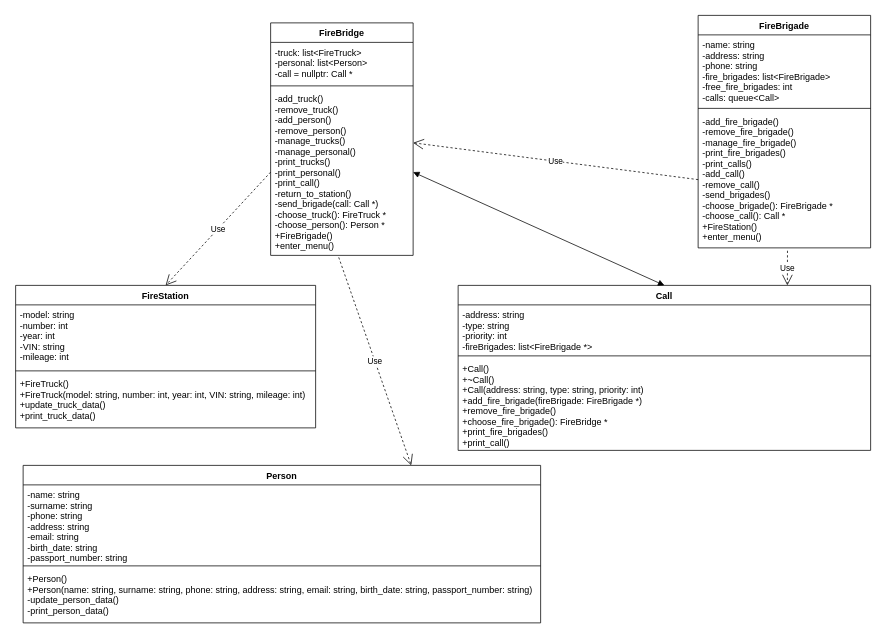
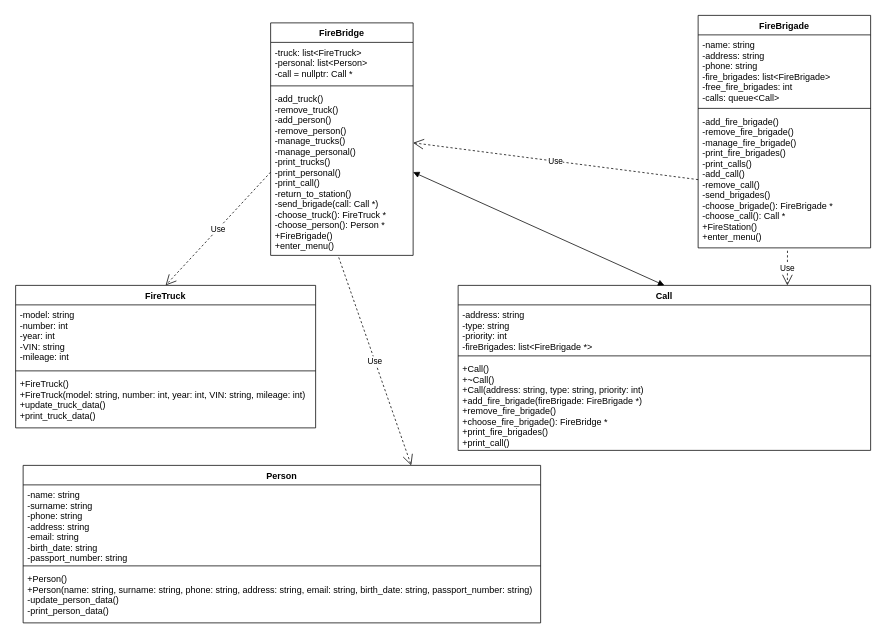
  <mxCell id="0" />
  <mxCell id="1" parent="0" />
  <mxCell id="2" value="FireBrigade" style="swimlane;fontStyle=1;align=center;verticalAlign=top;childLayout=stackLayout;horizontal=1;startSize=26;horizontalStack=0;resizeParent=1;resizeParentMax=0;resizeLast=0;collapsible=1;marginBottom=0;" vertex="1" parent="1"><mxGeometry x="930" width="230" height="310" as="geometry" y="20" /></mxCell>
  <mxCell id="3" value="-name: string&#10;-address: string&#10;-phone: string&#10;-fire_brigades: list&lt;FireBrigade&gt;&#10;-free_fire_brigades: int&#10;-calls: queue&lt;Call&gt;" style="text;strokeColor=none;fillColor=none;align=left;verticalAlign=top;spacingLeft=4;spacingRight=4;overflow=hidden;rotatable=0;points=[[0,0.5],[1,0.5]];portConstraint=eastwest;" vertex="1" parent="2"><mxGeometry y="26" width="230" height="94" as="geometry" /></mxCell>
  <mxCell id="4" value="" style="line;strokeWidth=1;fillColor=none;align=left;verticalAlign=middle;spacingTop=-1;spacingLeft=3;spacingRight=3;rotatable=0;labelPosition=right;points=[];portConstraint=eastwest;" vertex="1" parent="2"><mxGeometry y="120" width="230" height="8" as="geometry" /></mxCell>
  <mxCell id="5" value="-add_fire_brigade()&#10;-remove_fire_brigade()&#10;-manage_fire_brigade()&#10;-print_fire_brigades()&#10;-print_calls()&#10;-add_call()&#10;-remove_call()&#10;-send_brigades()&#10;-choose_brigade(): FireBrigade *&#10;-choose_call(): Call *&#10;+FireStation()   &#10;+enter_menu()" style="text;strokeColor=none;fillColor=none;align=left;verticalAlign=top;spacingLeft=4;spacingRight=4;overflow=hidden;rotatable=0;points=[[0,0.5],[1,0.5]];portConstraint=eastwest;" vertex="1" parent="2"><mxGeometry y="128" width="230" height="182" as="geometry" /></mxCell>
  <mxCell id="6" value="FireBridge" style="swimlane;fontStyle=1;align=center;verticalAlign=top;childLayout=stackLayout;horizontal=1;startSize=26;horizontalStack=0;resizeParent=1;resizeParentMax=0;resizeLast=0;collapsible=1;marginBottom=0;" vertex="1" parent="1"><mxGeometry x="360" y="30" width="190" height="310" as="geometry" /></mxCell>
  <mxCell id="7" value="-truck: list&lt;FireTruck&gt;&#10;-personal: list&lt;Person&gt; &#10;-call = nullptr: Call *" style="text;strokeColor=none;fillColor=none;align=left;verticalAlign=top;spacingLeft=4;spacingRight=4;overflow=hidden;rotatable=0;points=[[0,0.5],[1,0.5]];portConstraint=eastwest;" vertex="1" parent="6"><mxGeometry y="26" width="190" height="54" as="geometry" /></mxCell>
  <mxCell id="8" value="" style="line;strokeWidth=1;fillColor=none;align=left;verticalAlign=middle;spacingTop=-1;spacingLeft=3;spacingRight=3;rotatable=0;labelPosition=right;points=[];portConstraint=eastwest;" vertex="1" parent="6"><mxGeometry y="80" width="190" height="8" as="geometry" /></mxCell>
  <mxCell id="9" value="-add_truck()&#10;-remove_truck()&#10;-add_person()&#10;-remove_person()&#10;-manage_trucks()&#10;-manage_personal()&#10;-print_trucks()&#10;-print_personal()&#10;-print_call()&#10;-return_to_station()&#10;-send_brigade(call: Call *)&#10;-choose_truck(): FireTruck *&#10;-choose_person(): Person *&#10;+FireBrigade()&#10;+enter_menu()" style="text;strokeColor=none;fillColor=none;align=left;verticalAlign=top;spacingLeft=4;spacingRight=4;overflow=hidden;rotatable=0;points=[[0,0.5],[1,0.5]];portConstraint=eastwest;" vertex="1" parent="6"><mxGeometry y="88" width="190" height="222" as="geometry" /></mxCell>
  <mxCell id="10" value="Person" style="swimlane;fontStyle=1;align=center;verticalAlign=top;childLayout=stackLayout;horizontal=1;startSize=26;horizontalStack=0;resizeParent=1;resizeParentMax=0;resizeLast=0;collapsible=1;marginBottom=0;" vertex="1" parent="1"><mxGeometry x="30" y="620" width="690" height="210" as="geometry" /></mxCell>
  <mxCell id="11" value="-name: string&#10;-surname: string&#10;-phone: string&#10;-address: string&#10;-email: string&#10;-birth_date: string&#10;-passport_number: string" style="text;strokeColor=none;fillColor=none;align=left;verticalAlign=top;spacingLeft=4;spacingRight=4;overflow=hidden;rotatable=0;points=[[0,0.5],[1,0.5]];portConstraint=eastwest;" vertex="1" parent="10"><mxGeometry y="26" width="690" height="104" as="geometry" /></mxCell>
  <mxCell id="12" value="" style="line;strokeWidth=1;fillColor=none;align=left;verticalAlign=middle;spacingTop=-1;spacingLeft=3;spacingRight=3;rotatable=0;labelPosition=right;points=[];portConstraint=eastwest;" vertex="1" parent="10"><mxGeometry y="130" width="690" height="8" as="geometry" /></mxCell>
  <mxCell id="13" value="+Person()&#10;+Person(name: string, surname: string, phone: string, address: string, email: string, birth_date: string, passport_number: string)&#10;-update_person_data()&#10;-print_person_data()" style="text;strokeColor=none;fillColor=none;align=left;verticalAlign=top;spacingLeft=4;spacingRight=4;overflow=hidden;rotatable=0;points=[[0,0.5],[1,0.5]];portConstraint=eastwest;" vertex="1" parent="10"><mxGeometry y="138" width="690" height="72" as="geometry" /></mxCell>
- <mxCell id="14" value="FireStation" style="swimlane;fontStyle=1;align=center;verticalAlign=top;childLayout=stackLayout;horizontal=1;startSize=26;horizontalStack=0;resizeParent=1;resizeParentMax=0;resizeLast=0;collapsible=1;marginBottom=0;" vertex="1" parent="1"><mxGeometry x="20" y="380" width="400" height="190" as="geometry" /></mxCell>
+ <mxCell id="14" value="FireTruck" style="swimlane;fontStyle=1;align=center;verticalAlign=top;childLayout=stackLayout;horizontal=1;startSize=26;horizontalStack=0;resizeParent=1;resizeParentMax=0;resizeLast=0;collapsible=1;marginBottom=0;" vertex="1" parent="1"><mxGeometry x="20" y="380" width="400" height="190" as="geometry" /></mxCell>
  <mxCell id="15" value="-model: string&#10;-number: int&#10;-year: int&#10;-VIN: string&#10;-mileage: int" style="text;strokeColor=none;fillColor=none;align=left;verticalAlign=top;spacingLeft=4;spacingRight=4;overflow=hidden;rotatable=0;points=[[0,0.5],[1,0.5]];portConstraint=eastwest;" vertex="1" parent="14"><mxGeometry y="26" width="400" height="84" as="geometry" /></mxCell>
  <mxCell id="16" value="" style="line;strokeWidth=1;fillColor=none;align=left;verticalAlign=middle;spacingTop=-1;spacingLeft=3;spacingRight=3;rotatable=0;labelPosition=right;points=[];portConstraint=eastwest;" vertex="1" parent="14"><mxGeometry y="110" width="400" height="8" as="geometry" /></mxCell>
  <mxCell id="17" value="+FireTruck()&#10;+FireTruck(model: string, number: int, year: int, VIN: string, mileage: int)&#10;+update_truck_data()&#10;+print_truck_data()" style="text;strokeColor=none;fillColor=none;align=left;verticalAlign=top;spacingLeft=4;spacingRight=4;overflow=hidden;rotatable=0;points=[[0,0.5],[1,0.5]];portConstraint=eastwest;" vertex="1" parent="14"><mxGeometry y="118" width="400" height="72" as="geometry" /></mxCell>
  <mxCell id="18" value="Call" style="swimlane;fontStyle=1;align=center;verticalAlign=top;childLayout=stackLayout;horizontal=1;startSize=26;horizontalStack=0;resizeParent=1;resizeParentMax=0;resizeLast=0;collapsible=1;marginBottom=0;" vertex="1" parent="1"><mxGeometry x="610" y="380" width="550" height="220" as="geometry" /></mxCell>
  <mxCell id="19" value="-address: string&#10;-type: string&#10;-priority: int&#10;-fireBrigades: list&lt;FireBrigade *&gt;" style="text;strokeColor=none;fillColor=none;align=left;verticalAlign=top;spacingLeft=4;spacingRight=4;overflow=hidden;rotatable=0;points=[[0,0.5],[1,0.5]];portConstraint=eastwest;" vertex="1" parent="18"><mxGeometry y="26" width="550" height="64" as="geometry" /></mxCell>
  <mxCell id="20" value="" style="line;strokeWidth=1;fillColor=none;align=left;verticalAlign=middle;spacingTop=-1;spacingLeft=3;spacingRight=3;rotatable=0;labelPosition=right;points=[];portConstraint=eastwest;" vertex="1" parent="18"><mxGeometry y="90" width="550" height="8" as="geometry" /></mxCell>
  <mxCell id="21" value="+Call()&#10;+~Call()&#10;+Call(address: string, type: string, priority: int)&#10;+add_fire_brigade(fireBrigade: FireBrigade *)&#10;+remove_fire_brigade()&#10;+choose_fire_brigade(): FireBridge *&#10;+print_fire_brigades()&#10;+print_call()" style="text;strokeColor=none;fillColor=none;align=left;verticalAlign=top;spacingLeft=4;spacingRight=4;overflow=hidden;rotatable=0;points=[[0,0.5],[1,0.5]];portConstraint=eastwest;" vertex="1" parent="18"><mxGeometry y="98" width="550" height="122" as="geometry" /></mxCell>
  <mxCell id="22" value="Use" style="endArrow=open;endSize=12;dashed=1;html=1;exitX=0.518;exitY=1.021;exitDx=0;exitDy=0;exitPerimeter=0;" edge="1" parent="1" source="5"><mxGeometry width="160" relative="1" as="geometry"><mxPoint x="840" y="470" as="sourcePoint" /><mxPoint x="1049" y="380" as="targetPoint" /></mxGeometry></mxCell>
  <mxCell id="23" value="" style="endArrow=block;startArrow=block;endFill=1;startFill=1;html=1;exitX=1;exitY=0.5;exitDx=0;exitDy=0;entryX=0.5;entryY=0;entryDx=0;entryDy=0;" edge="1" parent="1" source="9" target="18"><mxGeometry width="160" relative="1" as="geometry"><mxPoint x="730" y="250" as="sourcePoint" /><mxPoint x="890" y="250" as="targetPoint" /></mxGeometry></mxCell>
  <mxCell id="24" value="Use" style="endArrow=open;endSize=12;dashed=1;html=1;exitX=0.478;exitY=1.012;exitDx=0;exitDy=0;exitPerimeter=0;entryX=0.75;entryY=0;entryDx=0;entryDy=0;" edge="1" parent="1" source="9" target="10"><mxGeometry width="160" relative="1" as="geometry"><mxPoint x="340" y="410" as="sourcePoint" /><mxPoint x="500" y="410" as="targetPoint" /></mxGeometry></mxCell>
  <mxCell id="25" value="Use" style="endArrow=open;endSize=12;dashed=1;html=1;exitX=0;exitY=0.5;exitDx=0;exitDy=0;entryX=0.5;entryY=0;entryDx=0;entryDy=0;" edge="1" parent="1" source="9" target="14"><mxGeometry width="160" relative="1" as="geometry"><mxPoint x="280" y="410" as="sourcePoint" /><mxPoint x="440" y="410" as="targetPoint" /></mxGeometry></mxCell>
  <mxCell id="26" value="Use" style="endArrow=open;endSize=12;dashed=1;html=1;exitX=0;exitY=0.5;exitDx=0;exitDy=0;entryX=1;entryY=0.324;entryDx=0;entryDy=0;entryPerimeter=0;" edge="1" parent="1" source="5" target="9"><mxGeometry width="160" relative="1" as="geometry"><mxPoint x="680" y="150" as="sourcePoint" /><mxPoint x="840" y="150" as="targetPoint" /></mxGeometry></mxCell>
